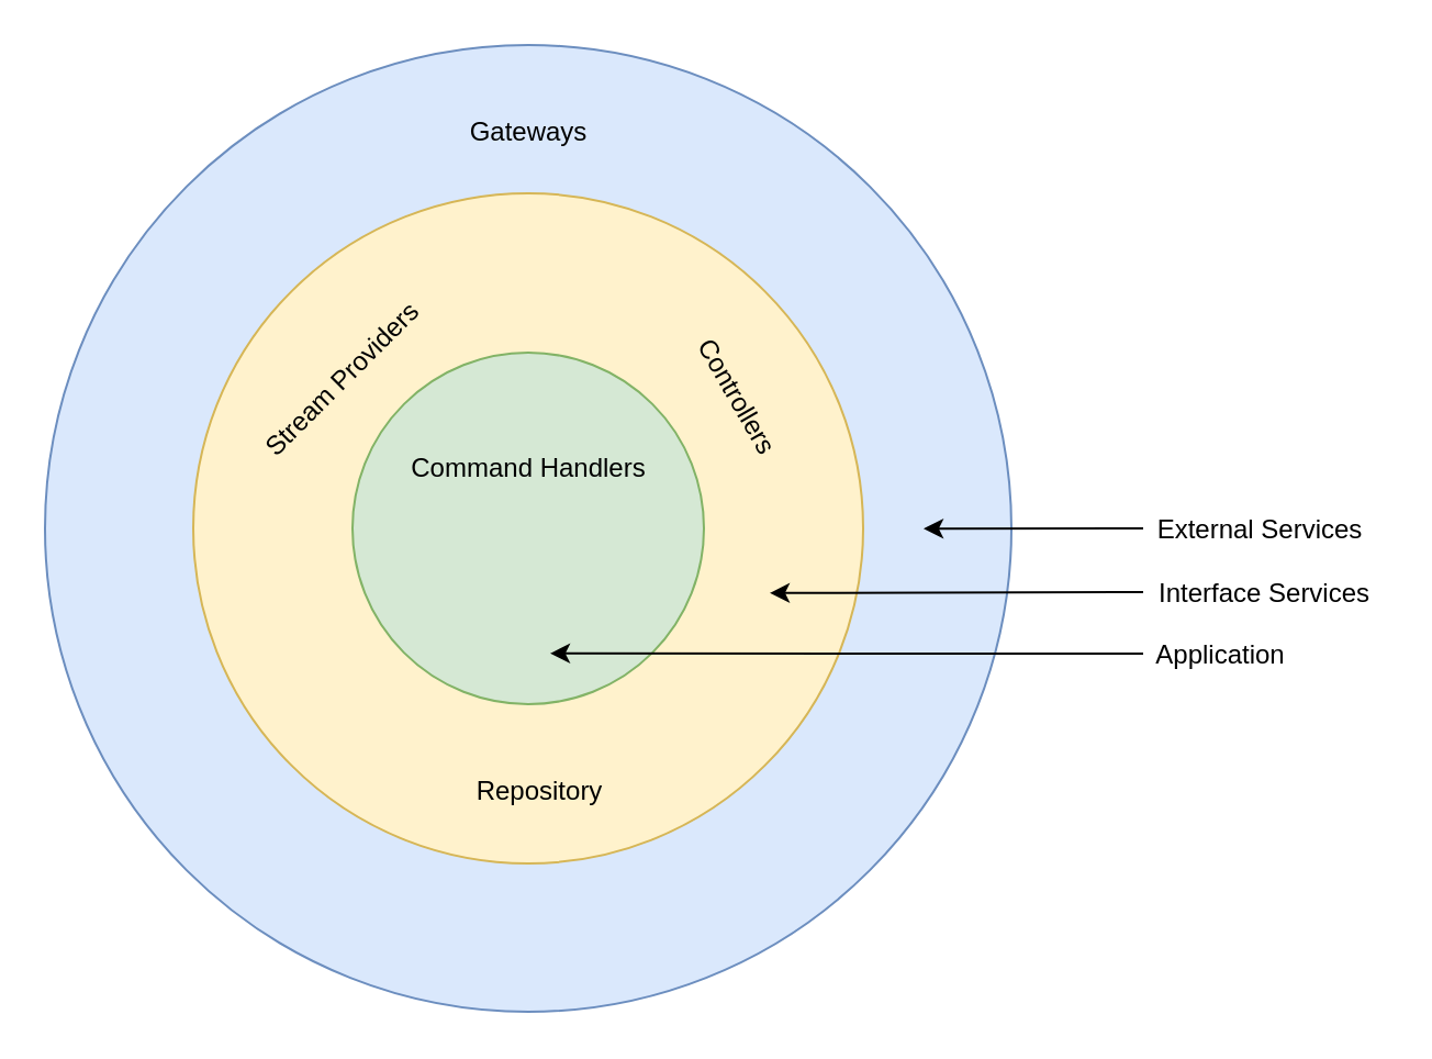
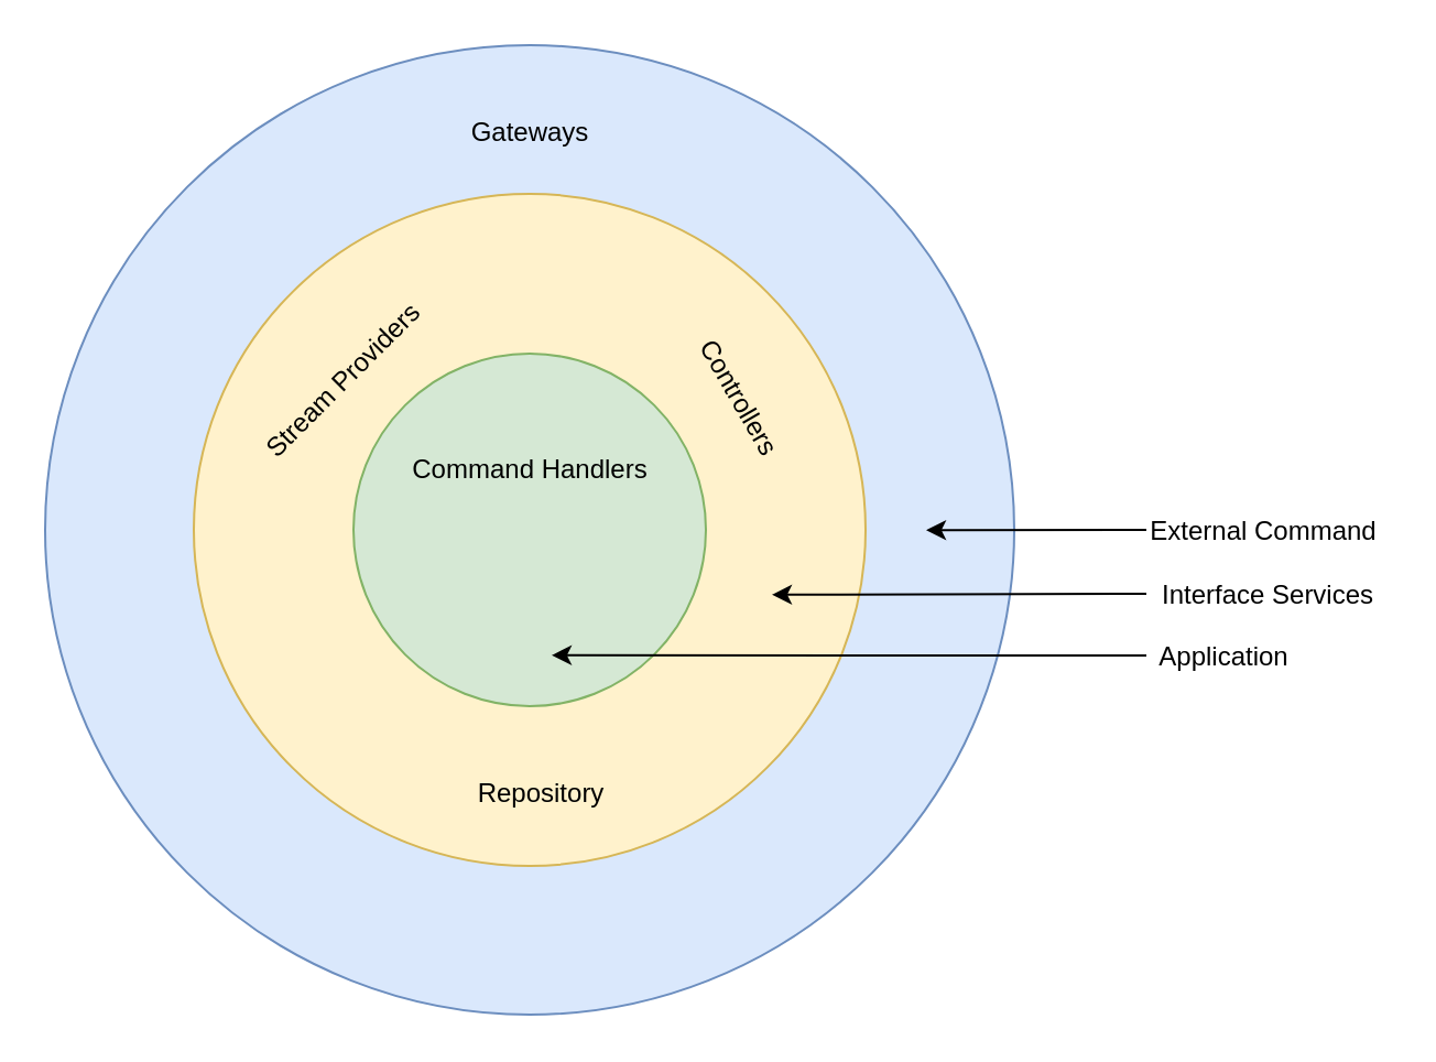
  <mxCell id="0" />
  <mxCell id="1" parent="0" />
  <mxCell id="2" value="" style="ellipse;whiteSpace=wrap;html=1;aspect=fixed;fillColor=#dae8fc;strokeColor=#6c8ebf;" parent="1" vertex="1"><mxGeometry x="20" y="20" width="440" height="440" as="geometry" /></mxCell>
  <mxCell id="3" value="" style="ellipse;whiteSpace=wrap;html=1;aspect=fixed;fillColor=#fff2cc;strokeColor=#d6b656;" parent="1" vertex="1"><mxGeometry x="87.5" y="87.5" width="305" height="305" as="geometry" /></mxCell>
  <mxCell id="4" value="" style="ellipse;whiteSpace=wrap;html=1;aspect=fixed;fillColor=#d5e8d4;strokeColor=#82b366;" parent="1" vertex="1"><mxGeometry x="160" y="160" width="160" height="160" as="geometry" /></mxCell>
  <mxCell id="5" value="Gateways" style="text;html=1;resizable=0;autosize=1;align=center;verticalAlign=middle;points=[];fillColor=none;strokeColor=none;rounded=0;rotation=0;" parent="1" vertex="1"><mxGeometry x="205" y="50" width="70" height="20" as="geometry" /></mxCell>
  <mxCell id="6" value="Controllers" style="text;html=1;resizable=0;autosize=1;align=center;verticalAlign=middle;points=[];fillColor=none;strokeColor=none;rounded=0;rotation=60;" parent="1" vertex="1"><mxGeometry x="300" y="170" width="70" height="20" as="geometry" /></mxCell>
  <mxCell id="7" value="Repository" style="text;html=1;resizable=0;autosize=1;align=center;verticalAlign=middle;points=[];fillColor=none;strokeColor=none;rounded=0;rotation=0;" parent="1" vertex="1"><mxGeometry x="210" y="350" width="70" height="20" as="geometry" /></mxCell>
  <mxCell id="8" value="Command Handlers" style="text;html=1;resizable=0;autosize=1;align=center;verticalAlign=middle;points=[];fillColor=none;strokeColor=none;rounded=0;rotation=0;" parent="1" vertex="1"><mxGeometry x="180" y="202.5" width="120" height="20" as="geometry" /></mxCell>
  <mxCell id="9" value="" style="endArrow=classic;html=1;entryX=0.793;entryY=0.215;entryDx=0;entryDy=0;entryPerimeter=0;" parent="1" edge="1"><mxGeometry width="50" height="50" relative="1" as="geometry"><mxPoint x="520" y="269" as="sourcePoint" /><mxPoint x="350" y="269.43" as="targetPoint" /></mxGeometry></mxCell>
  <mxCell id="10" value="" style="endArrow=classic;html=1;entryX=0.793;entryY=0.215;entryDx=0;entryDy=0;entryPerimeter=0;" parent="1" edge="1"><mxGeometry width="50" height="50" relative="1" as="geometry"><mxPoint x="520" y="297" as="sourcePoint" /><mxPoint x="250" y="296.93" as="targetPoint" /></mxGeometry></mxCell>
  <mxCell id="11" value="" style="endArrow=classic;html=1;entryX=0.793;entryY=0.215;entryDx=0;entryDy=0;entryPerimeter=0;" parent="1" edge="1"><mxGeometry width="50" height="50" relative="1" as="geometry"><mxPoint x="520" y="240" as="sourcePoint" /><mxPoint x="420" y="240.1" as="targetPoint" /></mxGeometry></mxCell>
- <mxCell id="12" value="External Services" style="text;html=1;resizable=0;autosize=1;align=center;verticalAlign=middle;points=[];fillColor=none;strokeColor=none;rounded=0;" parent="1" vertex="1"><mxGeometry x="518" y="231" width="110" height="20" as="geometry" /></mxCell>
+ <mxCell id="12" value="External Command" style="text;html=1;resizable=0;autosize=1;align=center;verticalAlign=middle;points=[];fillColor=none;strokeColor=none;rounded=0;" parent="1" vertex="1"><mxGeometry x="518" y="231" width="110" height="20" as="geometry" /></mxCell>
  <mxCell id="13" value="Interface Services" style="text;html=1;resizable=0;autosize=1;align=center;verticalAlign=middle;points=[];fillColor=none;strokeColor=none;rounded=0;" parent="1" vertex="1"><mxGeometry x="520" y="260" width="110" height="20" as="geometry" /></mxCell>
  <mxCell id="14" value="Application" style="text;html=1;resizable=0;autosize=1;align=center;verticalAlign=middle;points=[];fillColor=none;strokeColor=none;rounded=0;" parent="1" vertex="1"><mxGeometry x="520" y="287.5" width="70" height="20" as="geometry" /></mxCell>
  <mxCell id="15" value="Stream Providers" style="text;html=1;resizable=0;autosize=1;align=center;verticalAlign=middle;points=[];fillColor=none;strokeColor=none;rounded=0;rotation=-45;" parent="1" vertex="1"><mxGeometry x="100" y="162.5" width="110" height="20" as="geometry" /></mxCell>
